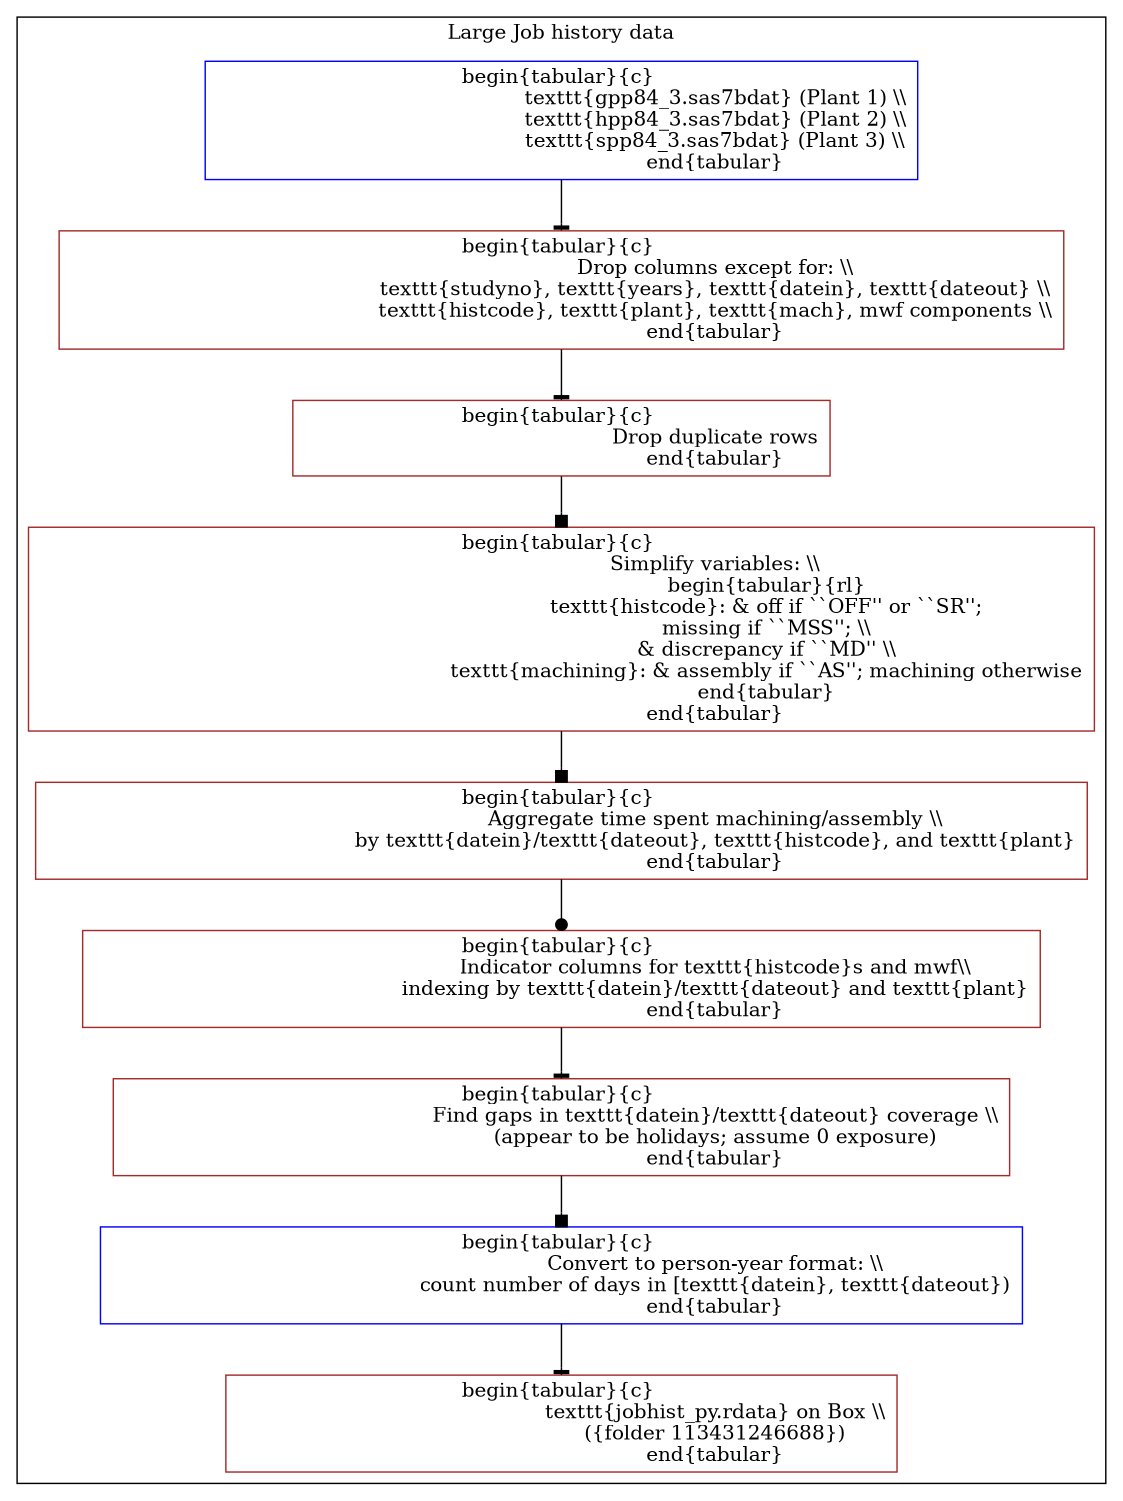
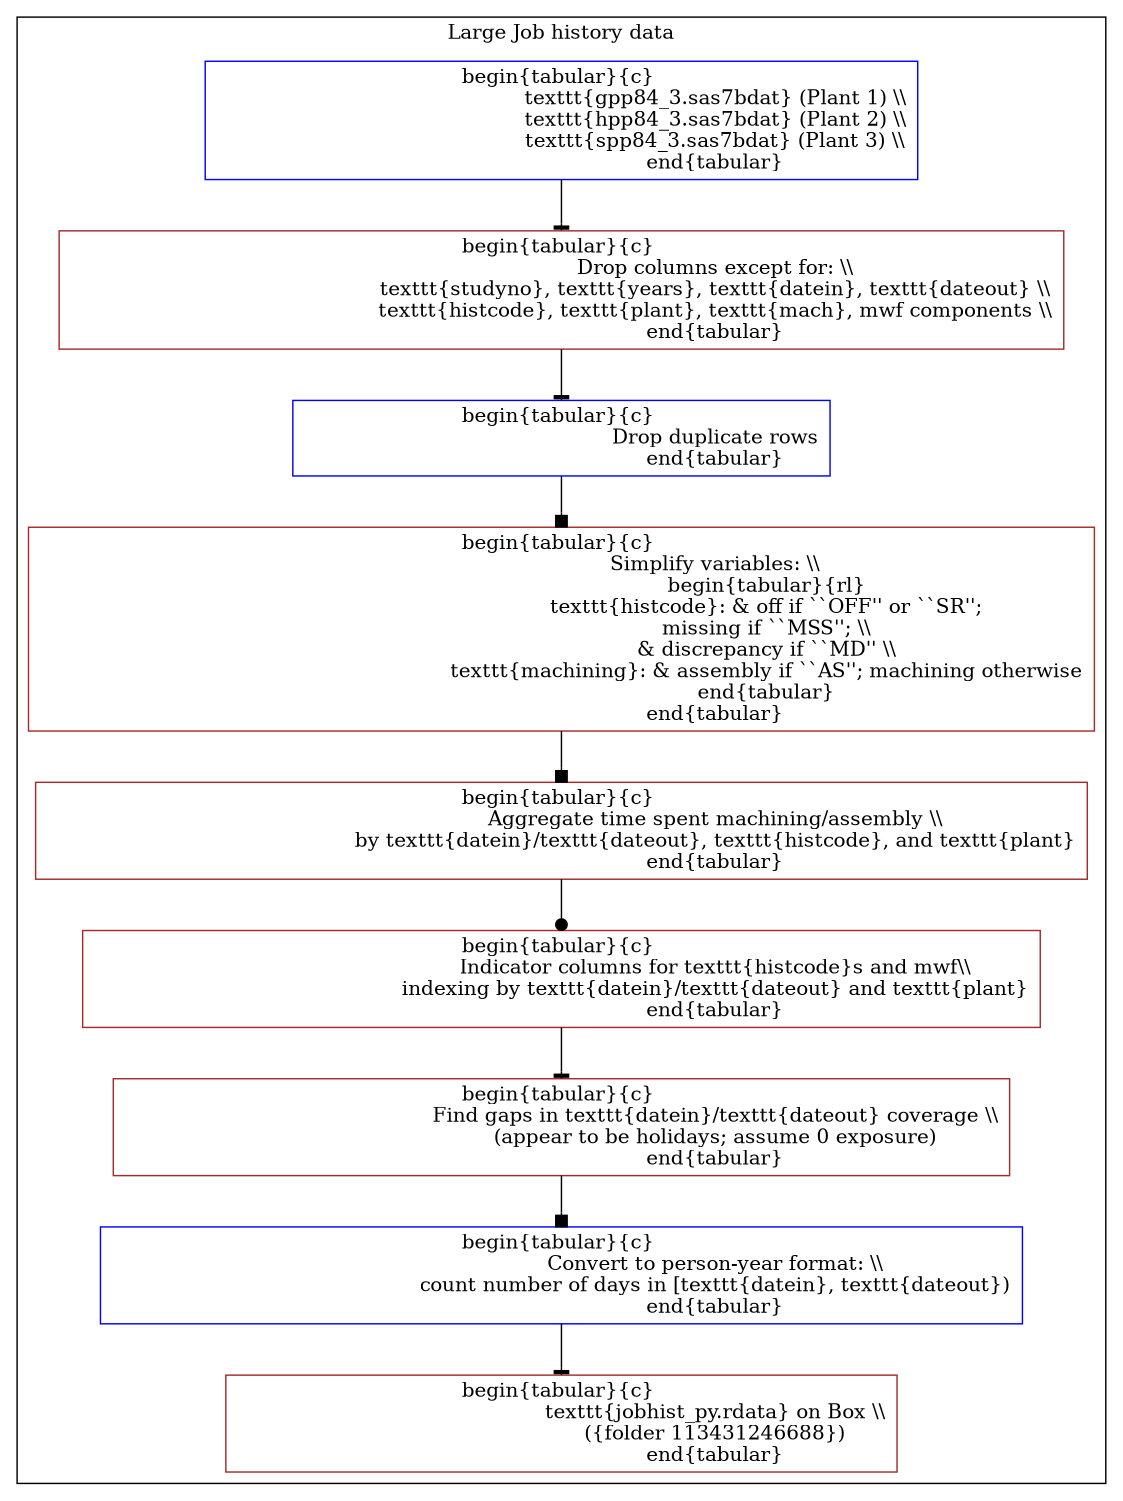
  digraph {
    rankdir=TB
    splines=ortho
    node [shape=box color=brown]
    edge [arrowhead=tee]
    n1 [label="\begin{tabular}{c} \n						\texttt{gpp84\_3.sas7bdat} (Plant 1) \\\\\n						\texttt{hpp84\_3.sas7bdat} (Plant 2) \\\\\n						\texttt{spp84\_3.sas7bdat} (Plant 3) \\\\\n						\end{tabular}" color=blue]
    n2 [label="\begin{tabular}{c} \n						Drop columns except for: \\\\\n						\texttt{studyno}, \texttt{years}, \texttt{datein}, \texttt{dateout} \\\\\n						\texttt{histcode}, \texttt{plant}, \texttt{mach}, mwf components \\\\\n						\end{tabular}"]
-   n3 [label="\begin{tabular}{c} \n						Drop duplicate rows\n						\end{tabular}"]
+   n3 [label="\begin{tabular}{c} \n						Drop duplicate rows\n						\end{tabular}" color=blue]
    n4 [label="\begin{tabular}{c} \n						Simplify variables: \\\\\n								\begin{tabular}{rl}\n								\texttt{histcode}: & off if ``OFF'' or ``SR'';\n								missing if ``MSS''; \\\\\n								& discrepancy if ``MD'' \\\\\n								\texttt{machining}: & assembly if ``AS''; machining otherwise\n								\end{tabular}\n						\end{tabular}"]
    n5 [label="\begin{tabular}{c} \n						Aggregate time spent machining/assembly \\\\\n						by \texttt{datein}/\texttt{dateout}, \texttt{histcode}, and \texttt{plant}\n						\end{tabular}"]
    n6 [label="\begin{tabular}{c} \n						Indicator columns for \texttt{histcode}s and mwf\\\\\n						indexing by \texttt{datein}/\texttt{dateout} and \texttt{plant}\n						\end{tabular}"]
    n7 [label="\begin{tabular}{c} \n						Find gaps in \texttt{datein}/\texttt{dateout} coverage \\\\\n						(appear to be holidays; assume 0 exposure)\n						\end{tabular}"]
    n8 [label="\begin{tabular}{c} \n						Convert to person-year format: \\\\\n						count number of days in [\texttt{datein}, \texttt{dateout})\n						\end{tabular}" color=blue]
    n9 [label="\begin{tabular}{c} \n						\texttt{jobhist\_py.rdata} on Box \\\\\n						({folder 113431246688})\n						\end{tabular}"]
    subgraph cluster_1 {
      label="\Large Job history data"
      n1
      n2
      n3
      n4
      n5
      n6
      n7
      n8
      n9
    }
    n1 -> n2
    n2 -> n3
    n3 -> n4 [arrowhead=box]
    n4 -> n5 [arrowhead=box]
    n5 -> n6 [arrowhead=dot]
    n6 -> n7
    n7 -> n8 [arrowhead=box]
    n8 -> n9
  }
